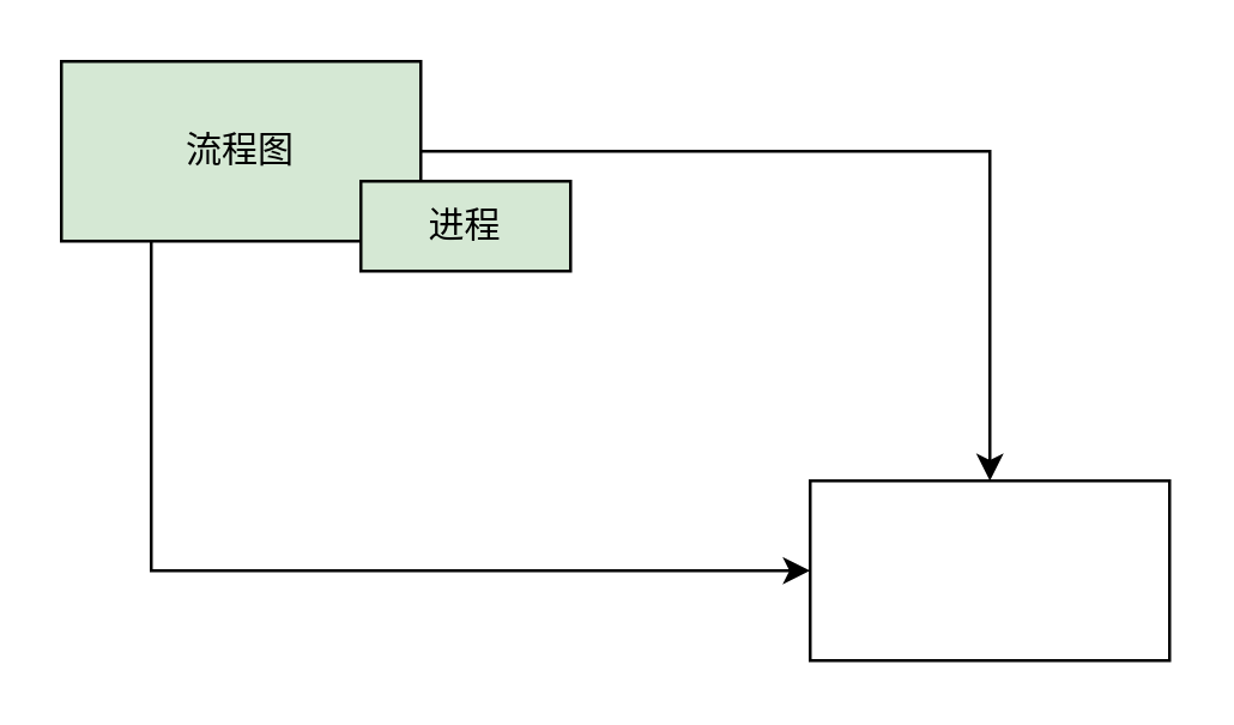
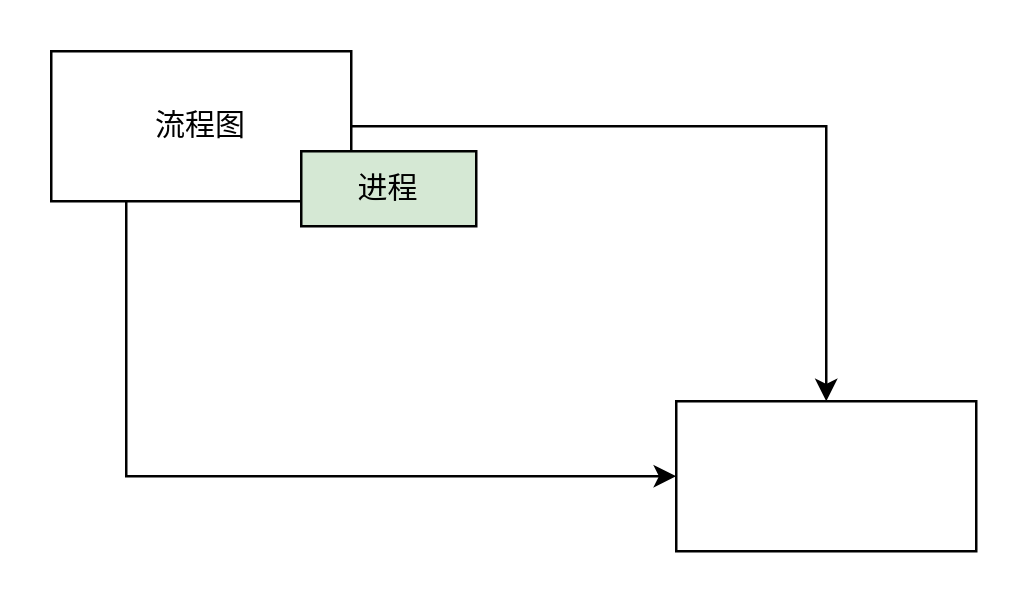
  <mxCell id="0" />
  <mxCell id="1" parent="0" />
  <mxCell id="2" style="edgeStyle=orthogonalEdgeStyle;rounded=0;orthogonalLoop=1;jettySize=auto;html=1;exitX=1;exitY=0.5;exitDx=0;exitDy=0;" edge="1" parent="1" source="4" target="6"><mxGeometry relative="1" as="geometry" /></mxCell>
  <mxCell id="3" style="edgeStyle=orthogonalEdgeStyle;rounded=0;orthogonalLoop=1;jettySize=auto;html=1;entryX=0;entryY=0.5;entryDx=0;entryDy=0;exitX=0.25;exitY=1;exitDx=0;exitDy=0;" edge="1" parent="1" source="4" target="6"><mxGeometry relative="1" as="geometry"><mxPoint x="70" y="260" as="targetPoint" /><mxPoint x="70" y="130" as="sourcePoint" /></mxGeometry></mxCell>
- <mxCell id="4" value="流程图" style="rounded=0;whiteSpace=wrap;html=1;fillColor=#d5e8d4;" parent="1" vertex="1"><mxGeometry x="20" y="20" width="120" height="60" as="geometry" /></mxCell>
+ <mxCell id="4" value="流程图" style="rounded=0;whiteSpace=wrap;html=1;" parent="1" vertex="1"><mxGeometry x="20" y="20" width="120" height="60" as="geometry" /></mxCell>
  <mxCell id="5" value="进程" style="rounded=0;whiteSpace=wrap;html=1;fillColor=#d5e8d4;" parent="1" vertex="1"><mxGeometry x="120" y="60" width="70" height="30" as="geometry" /></mxCell>
  <mxCell id="6" value="" style="rounded=0;whiteSpace=wrap;html=1;" vertex="1" parent="1"><mxGeometry x="270" y="160" width="120" height="60" as="geometry" /></mxCell>
